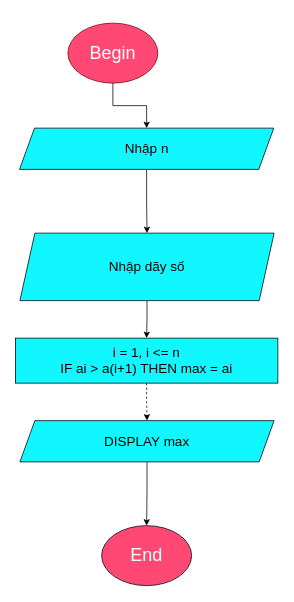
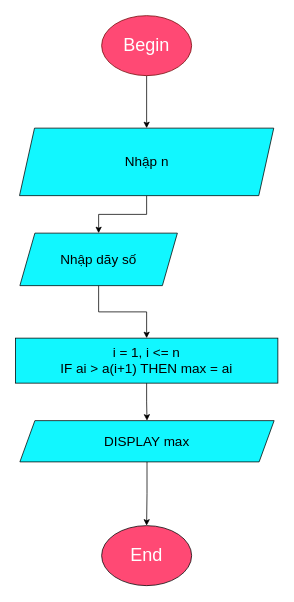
  <mxCell id="0" />
  <mxCell id="1" parent="0" />
  <mxCell id="2" value="" style="edgeStyle=orthogonalEdgeStyle;rounded=0;orthogonalLoop=1;jettySize=auto;html=1;" edge="1" parent="1" source="3" target="5"><mxGeometry relative="1" as="geometry" /></mxCell>
- <mxCell id="3" value="&lt;font style=&quot;font-size: 24px;&quot;&gt;Begin&lt;/font&gt;" style="ellipse;whiteSpace=wrap;html=1;fillColor=#FF4974;fontColor=#ffffff;strokeColor=#6F0000;" vertex="1" parent="1"><mxGeometry x="90" y="30" width="120" height="80" as="geometry" /></mxCell>
+ <mxCell id="3" value="&lt;font style=&quot;font-size: 24px;&quot;&gt;Begin&lt;/font&gt;" style="ellipse;whiteSpace=wrap;html=1;fillColor=#FF4974;fontColor=#ffffff;strokeColor=#6F0000;" vertex="1" parent="1"><mxGeometry x="135" y="20" width="120" height="80" as="geometry" /></mxCell>
  <mxCell id="4" value="" style="edgeStyle=orthogonalEdgeStyle;rounded=0;orthogonalLoop=1;jettySize=auto;html=1;" edge="1" parent="1" source="5" target="10"><mxGeometry relative="1" as="geometry" /></mxCell>
- <mxCell id="5" value="&lt;font style=&quot;font-size: 18px;&quot;&gt;Nhập n&lt;/font&gt;" style="shape=parallelogram;perimeter=parallelogramPerimeter;whiteSpace=wrap;html=1;fixedSize=1;fillColor=#11F7FF;" vertex="1" parent="1"><mxGeometry x="25.5" y="170" width="339" height="55" as="geometry" /></mxCell>
- <mxCell id="6" value="" style="edgeStyle=orthogonalEdgeStyle;rounded=0;orthogonalLoop=1;jettySize=auto;html=1;dashed=1;" edge="1" parent="1" source="7" target="12"><mxGeometry relative="1" as="geometry" /></mxCell>
+ <mxCell id="5" value="&lt;font style=&quot;font-size: 18px;&quot;&gt;Nhập n&lt;/font&gt;" style="shape=parallelogram;perimeter=parallelogramPerimeter;whiteSpace=wrap;html=1;fixedSize=1;fillColor=#11F7FF;" vertex="1" parent="1"><mxGeometry x="25.5" y="170" width="339" height="90" as="geometry" /></mxCell>
+ <mxCell id="6" value="" style="edgeStyle=orthogonalEdgeStyle;rounded=0;orthogonalLoop=1;jettySize=auto;html=1;" edge="1" parent="1" source="7" target="12"><mxGeometry relative="1" as="geometry" /></mxCell>
  <mxCell id="7" value="&lt;font style=&quot;font-size: 18px;&quot;&gt;i = 1, i &amp;lt;= n&lt;/font&gt;&lt;div&gt;&lt;font style=&quot;font-size: 18px;&quot;&gt;IF ai &amp;gt; a(i+1) THEN max = ai&lt;/font&gt;&lt;/div&gt;" style="rounded=0;whiteSpace=wrap;html=1;fillColor=#11f7ff;" vertex="1" parent="1"><mxGeometry x="20" y="450" width="350" height="60" as="geometry" /></mxCell>
  <mxCell id="8" value="&lt;span style=&quot;font-size: 24px;&quot;&gt;&lt;font style=&quot;color: rgb(255, 255, 255);&quot;&gt;End&lt;/font&gt;&lt;/span&gt;" style="ellipse;whiteSpace=wrap;html=1;fillColor=light-dark(#ff4974, #ededed);" vertex="1" parent="1"><mxGeometry x="135" y="700" width="120" height="80" as="geometry" /></mxCell>
  <mxCell id="9" value="" style="edgeStyle=orthogonalEdgeStyle;rounded=0;orthogonalLoop=1;jettySize=auto;html=1;" edge="1" parent="1" source="10" target="7"><mxGeometry relative="1" as="geometry" /></mxCell>
- <mxCell id="10" value="&lt;font style=&quot;font-size: 18px;&quot;&gt;Nhập dãy số&lt;/font&gt;" style="shape=parallelogram;perimeter=parallelogramPerimeter;whiteSpace=wrap;html=1;fixedSize=1;fillColor=#11F7FF;" vertex="1" parent="1"><mxGeometry x="26" y="310" width="339" height="90" as="geometry" /></mxCell>
+ <mxCell id="10" value="&lt;font style=&quot;font-size: 18px;&quot;&gt;Nhập dãy số&lt;/font&gt;" style="shape=parallelogram;perimeter=parallelogramPerimeter;whiteSpace=wrap;html=1;fixedSize=1;fillColor=#11F7FF;" vertex="1" parent="1"><mxGeometry x="26" y="310" width="210" height="70" as="geometry" /></mxCell>
  <mxCell id="11" value="" style="edgeStyle=orthogonalEdgeStyle;rounded=0;orthogonalLoop=1;jettySize=auto;html=1;" edge="1" parent="1" source="12" target="8"><mxGeometry relative="1" as="geometry" /></mxCell>
  <mxCell id="12" value="&lt;font style=&quot;font-size: 18px;&quot;&gt;DISPLAY max&lt;/font&gt;" style="shape=parallelogram;perimeter=parallelogramPerimeter;whiteSpace=wrap;html=1;fixedSize=1;fillColor=#11F7FF;" vertex="1" parent="1"><mxGeometry x="26" y="560" width="339" height="55" as="geometry" /></mxCell>
